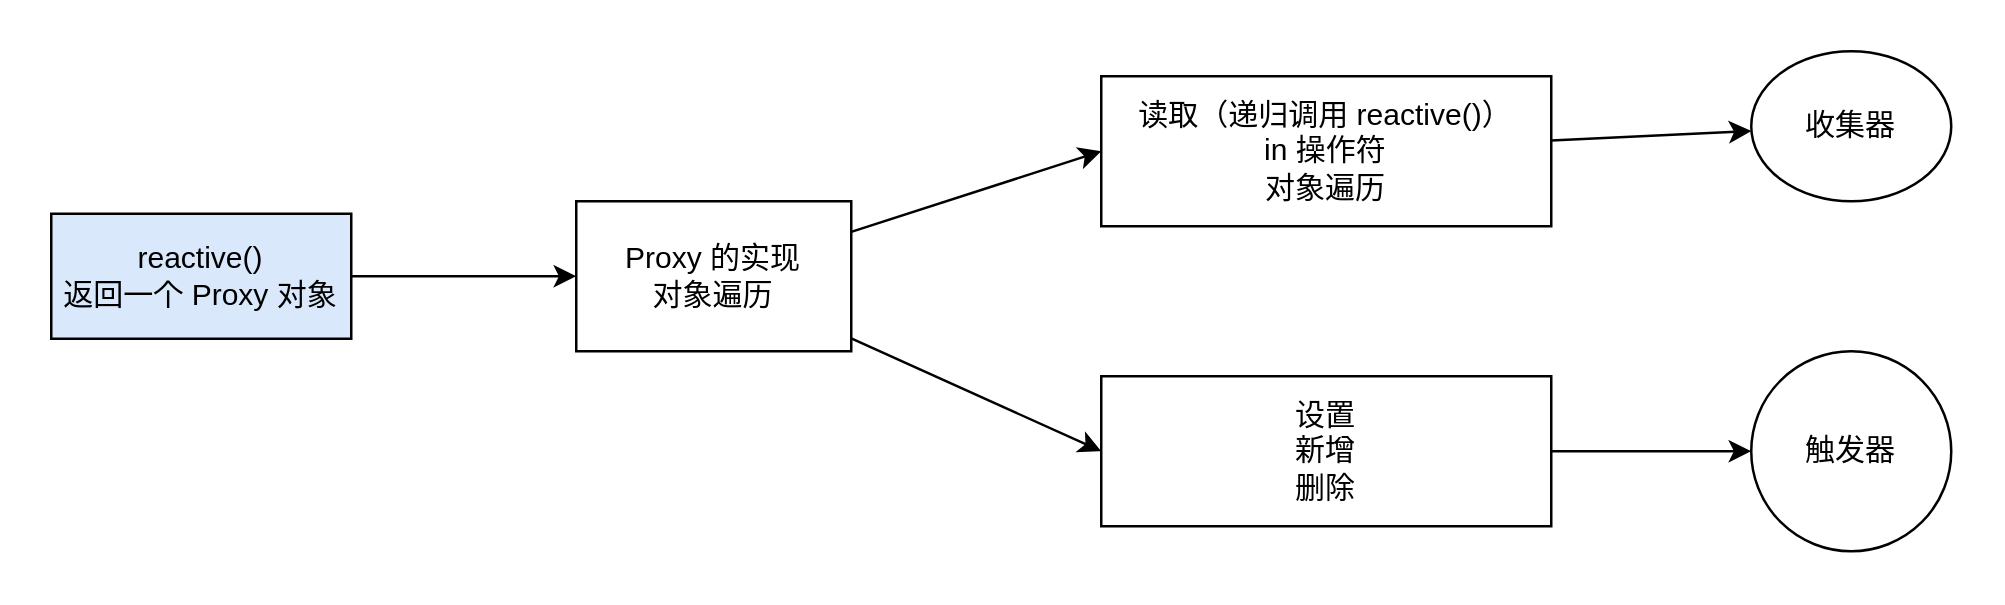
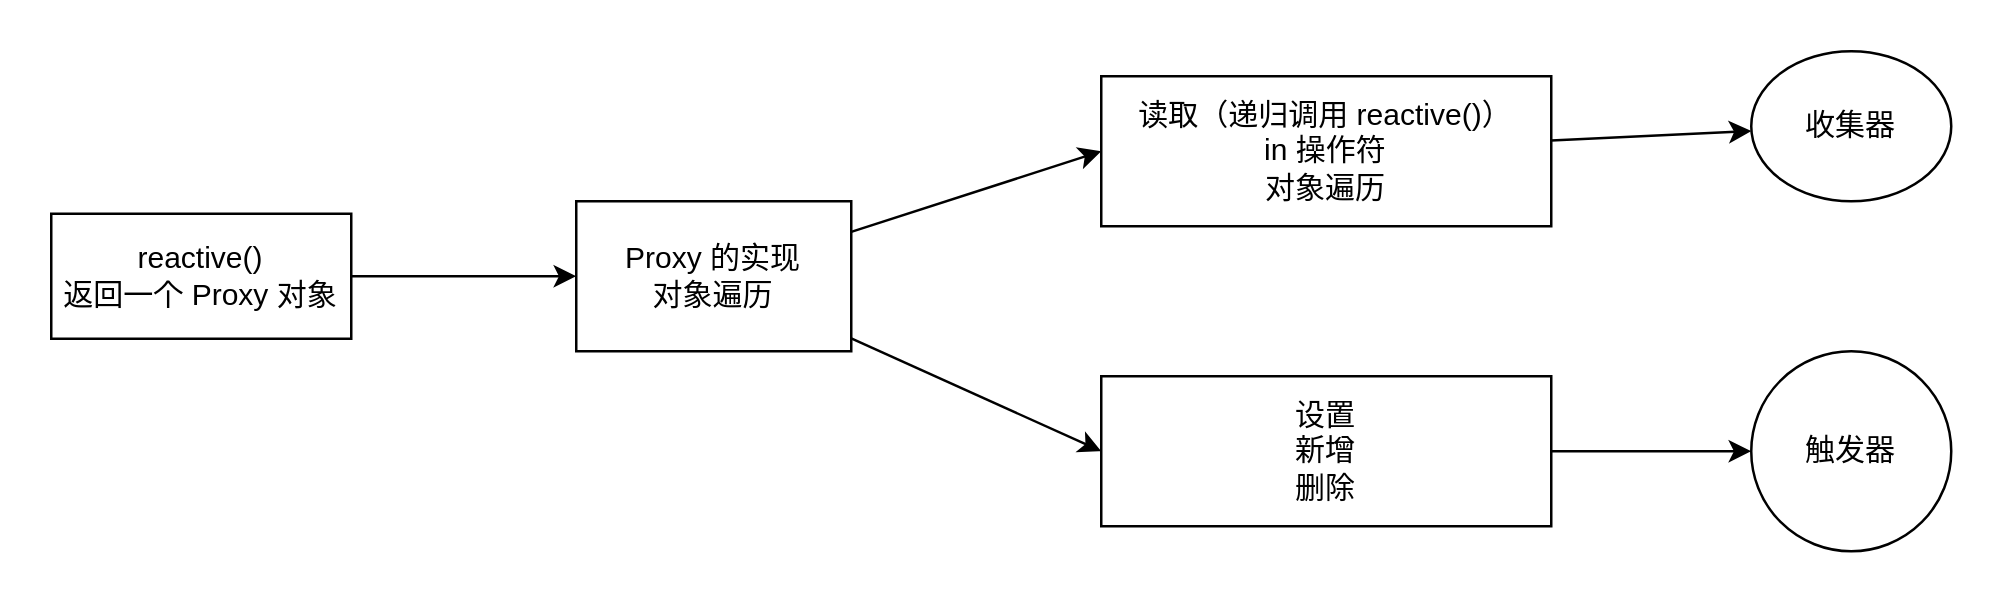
  <mxCell id="0" />
  <mxCell id="1" parent="0" />
  <mxCell id="2" value="" style="edgeStyle=none;html=1;" parent="1" source="3" target="6" edge="1"><mxGeometry relative="1" as="geometry"><Array as="points"><mxPoint x="190" y="110" /></Array></mxGeometry></mxCell>
- <mxCell id="3" value="reactive()&lt;br&gt;返回一个 Proxy 对象" style="rounded=0;whiteSpace=wrap;html=1;fillColor=#dae8fc;" parent="1" vertex="1"><mxGeometry x="20" y="85" width="120" height="50" as="geometry" /></mxCell>
+ <mxCell id="3" value="reactive()&lt;br&gt;返回一个 Proxy 对象" style="rounded=0;whiteSpace=wrap;html=1;" parent="1" vertex="1"><mxGeometry x="20" y="85" width="120" height="50" as="geometry" /></mxCell>
  <mxCell id="4" style="edgeStyle=none;html=1;entryX=0;entryY=0.5;entryDx=0;entryDy=0;" parent="1" source="6" target="8" edge="1"><mxGeometry relative="1" as="geometry" /></mxCell>
  <mxCell id="5" style="edgeStyle=none;html=1;entryX=0;entryY=0.5;entryDx=0;entryDy=0;" parent="1" source="6" target="10" edge="1"><mxGeometry relative="1" as="geometry" /></mxCell>
  <mxCell id="6" value="Proxy 的实现&lt;br&gt;对象遍历" style="whiteSpace=wrap;html=1;rounded=0;" parent="1" vertex="1"><mxGeometry x="230" y="80" width="110" height="60" as="geometry" /></mxCell>
  <mxCell id="7" value="" style="edgeStyle=none;html=1;" parent="1" source="8" target="11" edge="1"><mxGeometry relative="1" as="geometry" /></mxCell>
  <mxCell id="8" value="读取（递归调用 reactive()）&lt;br&gt;in 操作符&lt;br&gt;对象遍历" style="whiteSpace=wrap;html=1;rounded=0;" parent="1" vertex="1"><mxGeometry x="440" y="30" width="180" height="60" as="geometry" /></mxCell>
  <mxCell id="9" style="edgeStyle=none;html=1;entryX=0;entryY=0.5;entryDx=0;entryDy=0;" parent="1" source="10" target="12" edge="1"><mxGeometry relative="1" as="geometry" /></mxCell>
  <mxCell id="10" value="设置&lt;br&gt;新增&lt;br&gt;删除" style="whiteSpace=wrap;html=1;rounded=0;" parent="1" vertex="1"><mxGeometry x="440" y="150" width="180" height="60" as="geometry" /></mxCell>
  <mxCell id="11" value="收集器" style="ellipse;whiteSpace=wrap;html=1;rounded=0;" parent="1" vertex="1"><mxGeometry x="700" y="20" width="80" height="60" as="geometry" /></mxCell>
  <mxCell id="12" value="触发器" style="ellipse;whiteSpace=wrap;html=1;rounded=0;" parent="1" vertex="1"><mxGeometry x="700" y="140" width="80" height="80" as="geometry" /></mxCell>
